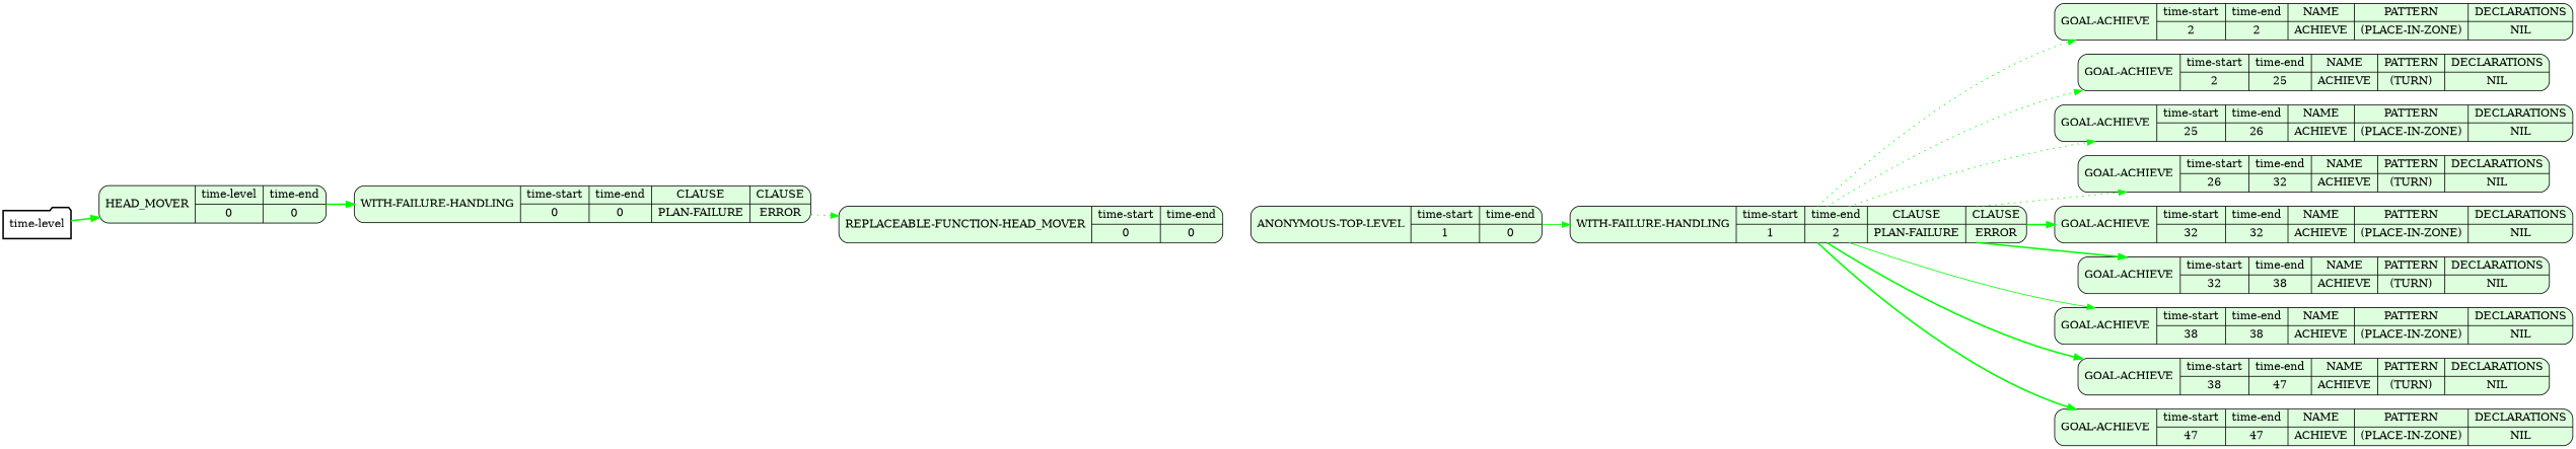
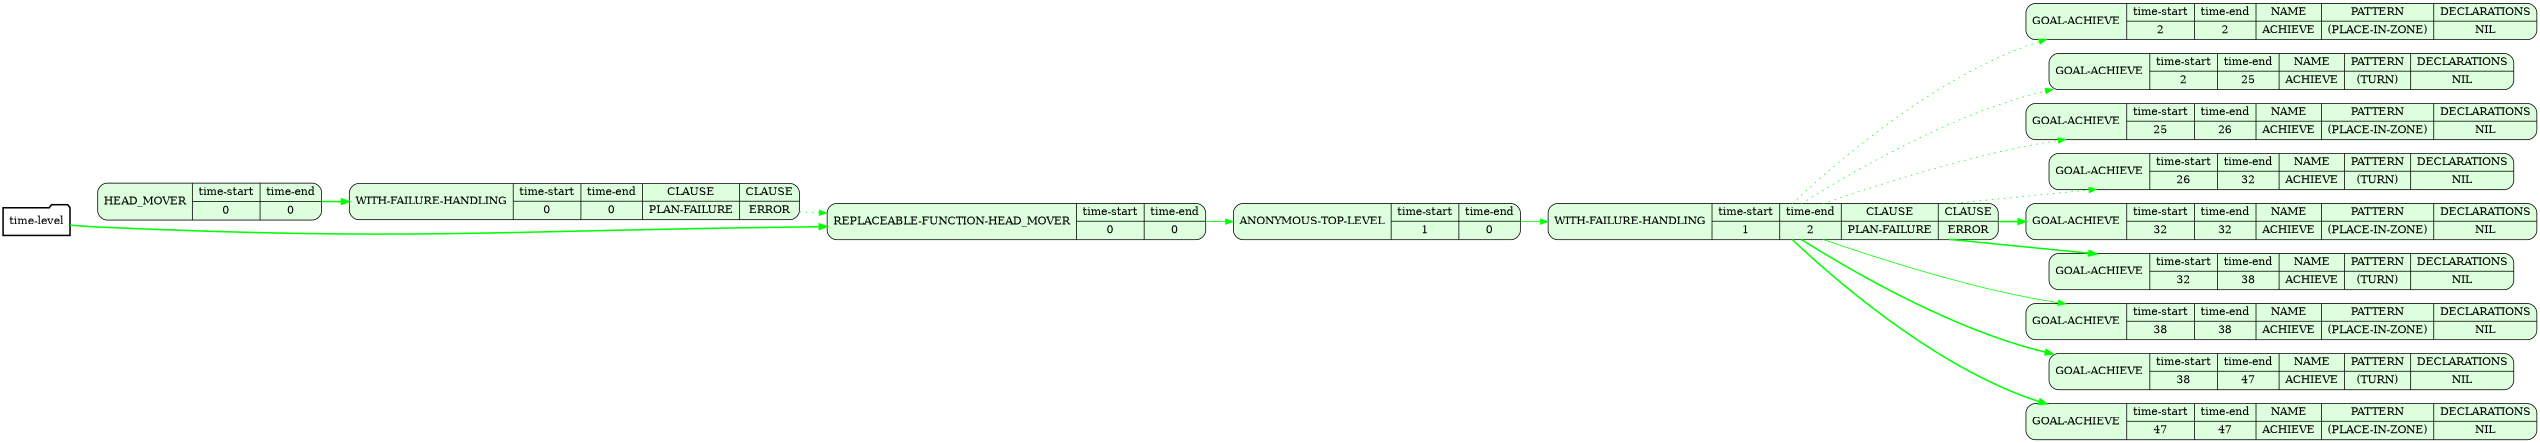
  digraph {
    rankdir=LR
    node [shape=Mrecord style=filled fillcolor="#ddffdd"]
    edge [color=green style=bold]
    n1 [label="time-level" shape=folder style=bold fillcolor=""]
-   n2 [label="{HEAD_MOVER|{time-level | 0}|{time-end | 0}}"]
+   n2 [label="{HEAD_MOVER|{time-start | 0}|{time-end | 0}}"]
    n3 [label="{WITH-FAILURE-HANDLING|{time-start | 0}|{time-end | 0}|{CLAUSE | PLAN-FAILURE}|{CLAUSE | ERROR}}"]
    n4 [label="{REPLACEABLE-FUNCTION-HEAD_MOVER|{time-start | 0}|{time-end | 0}}"]
    n5 [label="{ANONYMOUS-TOP-LEVEL|{time-start | 1}|{time-end | 0}}"]
    n6 [label="{WITH-FAILURE-HANDLING|{time-start | 1}|{time-end | 2}|{CLAUSE | PLAN-FAILURE}|{CLAUSE | ERROR}}"]
    n7 [label="{GOAL-ACHIEVE|{time-start | 2}|{time-end | 2}|{NAME | ACHIEVE}|{PATTERN | (PLACE-IN-ZONE)}|{DECLARATIONS | NIL}}"]
    n8 [label="{GOAL-ACHIEVE|{time-start | 2}|{time-end | 25}|{NAME | ACHIEVE}|{PATTERN | (TURN)}|{DECLARATIONS | NIL}}"]
    n9 [label="{GOAL-ACHIEVE|{time-start | 25}|{time-end | 26}|{NAME | ACHIEVE}|{PATTERN | (PLACE-IN-ZONE)}|{DECLARATIONS | NIL}}"]
    n10 [label="{GOAL-ACHIEVE|{time-start | 26}|{time-end | 32}|{NAME | ACHIEVE}|{PATTERN | (TURN)}|{DECLARATIONS | NIL}}"]
    n11 [label="{GOAL-ACHIEVE|{time-start | 32}|{time-end | 32}|{NAME | ACHIEVE}|{PATTERN | (PLACE-IN-ZONE)}|{DECLARATIONS | NIL}}"]
    n12 [label="{GOAL-ACHIEVE|{time-start | 32}|{time-end | 38}|{NAME | ACHIEVE}|{PATTERN | (TURN)}|{DECLARATIONS | NIL}}"]
    n13 [label="{GOAL-ACHIEVE|{time-start | 38}|{time-end | 38}|{NAME | ACHIEVE}|{PATTERN | (PLACE-IN-ZONE)}|{DECLARATIONS | NIL}}"]
    n14 [label="{GOAL-ACHIEVE|{time-start | 38}|{time-end | 47}|{NAME | ACHIEVE}|{PATTERN | (TURN)}|{DECLARATIONS | NIL}}"]
    n15 [label="{GOAL-ACHIEVE|{time-start | 47}|{time-end | 47}|{NAME | ACHIEVE}|{PATTERN | (PLACE-IN-ZONE)}|{DECLARATIONS | NIL}}"]
-   n1 -> n2
+   n1 -> n4
    n2 -> n3
    n3 -> n4 [style=dotted]
+   n4 -> n5 [style=solid]
    n5 -> n6 [style=solid]
    n6 -> n7 [style=dotted]
    n6 -> n8 [style=dotted]
    n6 -> n9 [style=dotted]
    n6 -> n10 [style=dotted]
    n6 -> n11
    n6 -> n12
    n6 -> n13 [style=solid]
    n6 -> n14
    n6 -> n15
  }
